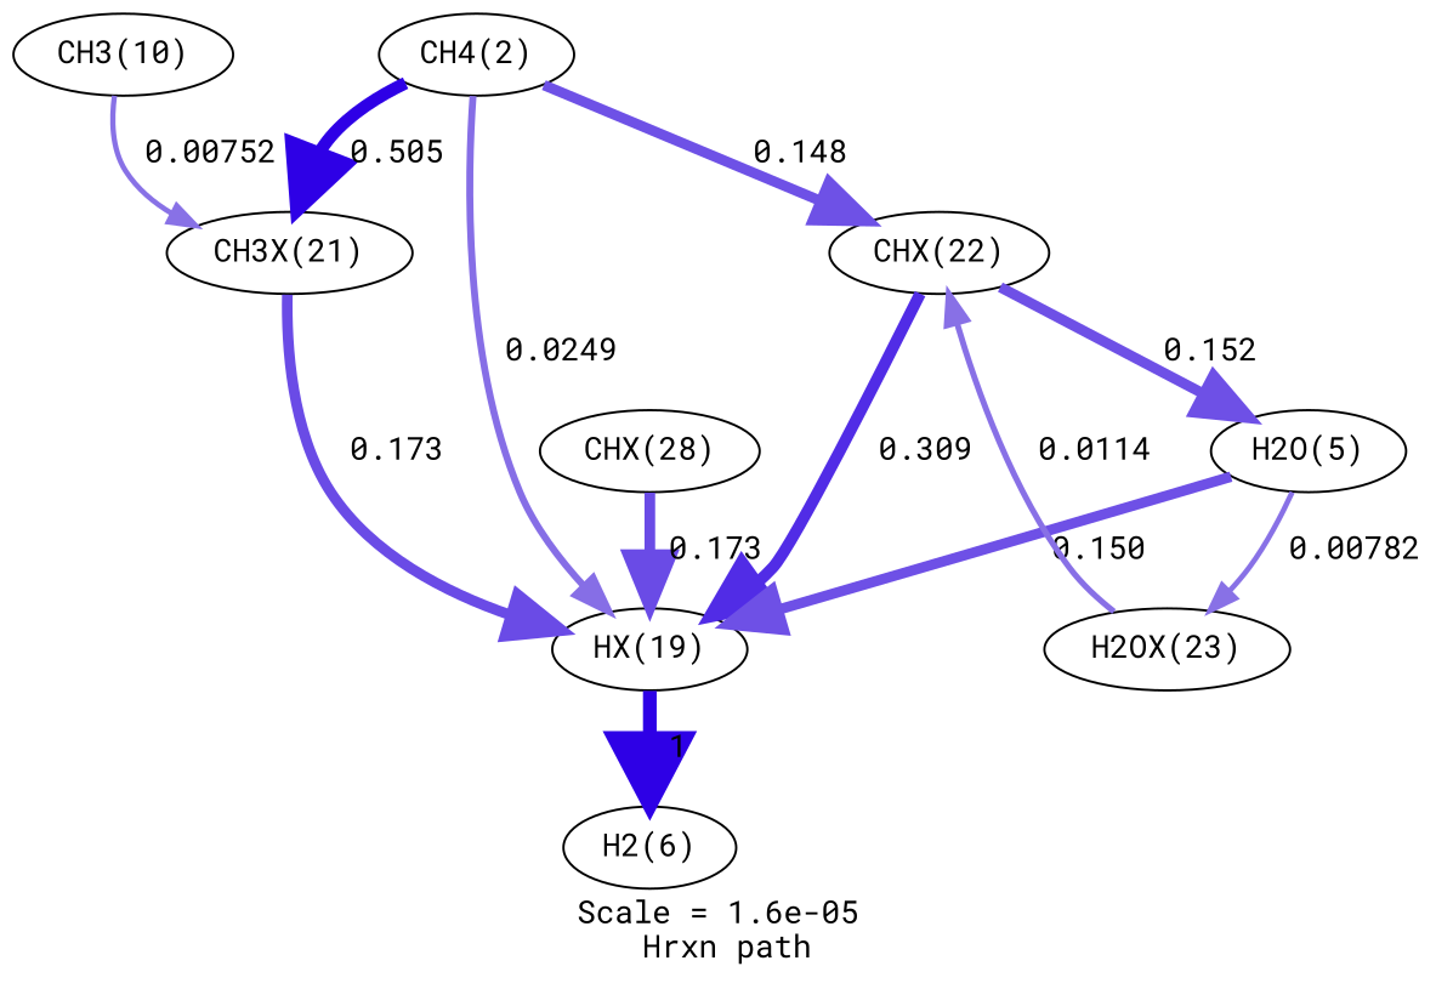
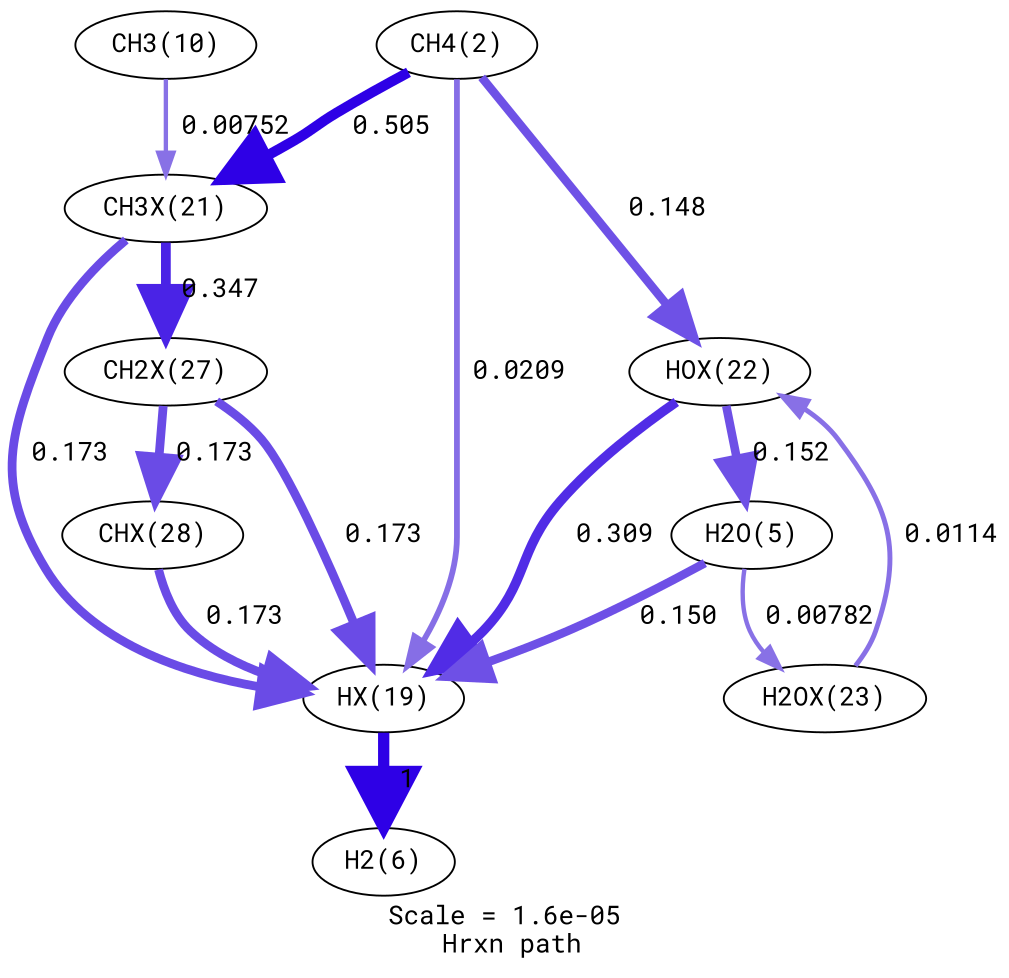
  digraph {
    fontname="Roboto Mono"
    label="Scale = 1.6e-05\l Hrxn path"
    node [fontname="Roboto Mono"]
    edge [arrowsize=2.34 color="0.7, 0.673, 0.9" fontname="Roboto Mono" penwidth=4.68]
    n1 [label="CH4(2)"]
    n2 [label="HX(19)"]
-   n3 [label="CHX(22)"]
+   n3 [label="HOX(22)"]
    n4 [label="CH3X(21)"]
    n5 [label="H2(6)"]
    n6 [label="H2O(5)"]
+   n7 [label="CH2X(27)"]
    n8 [label="CHX(28)"]
    n9 [label="H2OX(23)"]
    n10 [label="CH3(10)"]
-   n1 -> n2 [arrowsize=1.54 color="0.7, 0.521, 0.9" label=" 0.0249" penwidth=3.08]
+   n1 -> n2 [arrowsize=1.54 color="0.7, 0.521, 0.9" label=" 0.0209" penwidth=3.08]
    n1 -> n3 [arrowsize=2.28 color="0.7, 0.648, 0.9" label=" 0.148" penwidth=4.56]
    n1 -> n4 [arrowsize=2.74 color="0.7, 1.01, 0.9" label=" 0.505" penwidth=5.48]
    n2 -> n5 [arrowsize=3 color="0.7, 1.5, 0.9" label=" 1" penwidth=6]
    n3 -> n2 [arrowsize=2.56 color="0.7, 0.809, 0.9" label=" 0.309" penwidth=5.11]
    n3 -> n6 [arrowsize=2.29 color="0.7, 0.652, 0.9" label=" 0.152" penwidth=4.58]
    n4 -> n2 [label=" 0.173"]
+   n4 -> n7 [arrowsize=2.6 color="0.7, 0.847, 0.9" label=" 0.347" penwidth=5.2]
    n6 -> n2 [arrowsize=2.29 color="0.7, 0.652, 0.9" label=" 0.150" penwidth=4.58]
    n6 -> n9 [arrowsize=1.17 color="0.7, 0.508, 0.9" label=" 0.00782" penwidth=2.34]
+   n7 -> n2 [label=" 0.173"]
+   n7 -> n8 [label=" 0.173"]
    n8 -> n2 [label=" 0.173"]
    n9 -> n3 [arrowsize=1.31 color="0.7, 0.511, 0.9" label=" 0.0114" penwidth=2.62]
    n10 -> n4 [arrowsize=1.15 color="0.7, 0.508, 0.9" label=" 0.00752" penwidth=2.31]
  }
